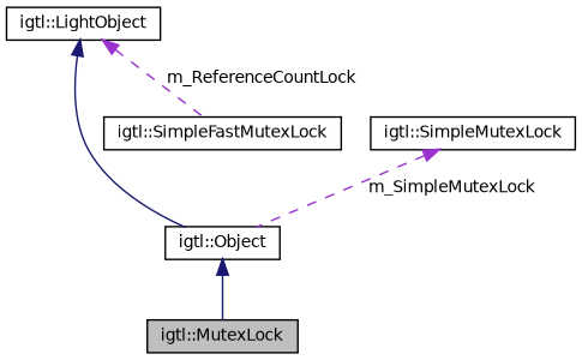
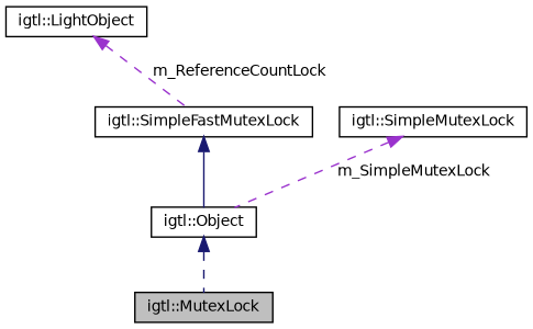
  digraph {
    node [color=black fillcolor=white fontname=Helvetica fontsize=10 shape=record style=filled]
    edge [color=midnightblue dir=back fontname=Helvetica fontsize=10 labelfontname=Helvetica labelfontsize=10 style=solid]
    n1 [fillcolor=grey75 fontcolor=black height=0.2 label="igtl::MutexLock" width=0.4]
    n2 [height=0.2 label="igtl::Object" width=0.4]
    n3 [height=0.2 label="igtl::LightObject" width=0.4]
    n4 [height=0.2 label="igtl::SimpleFastMutexLock" width=0.4]
    n5 [height=0.2 label="igtl::SimpleMutexLock" width=0.4]
-   n2 -> n1
-   n3 -> n2
+   n2 -> n1 [style=dashed]
+   n4 -> n2
    n3 -> n4 [color=darkorchid3 label=" m_ReferenceCountLock" style=dashed]
    n5 -> n2 [color=darkorchid3 label=" m_SimpleMutexLock" style=dashed]
  }
